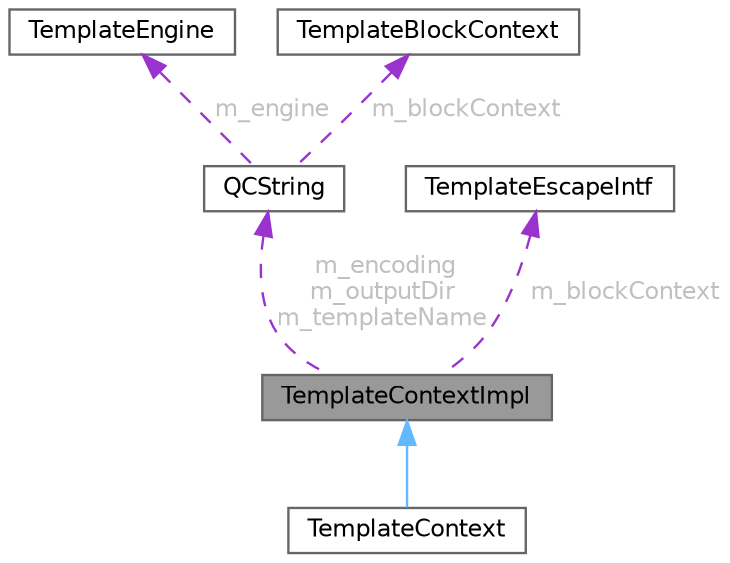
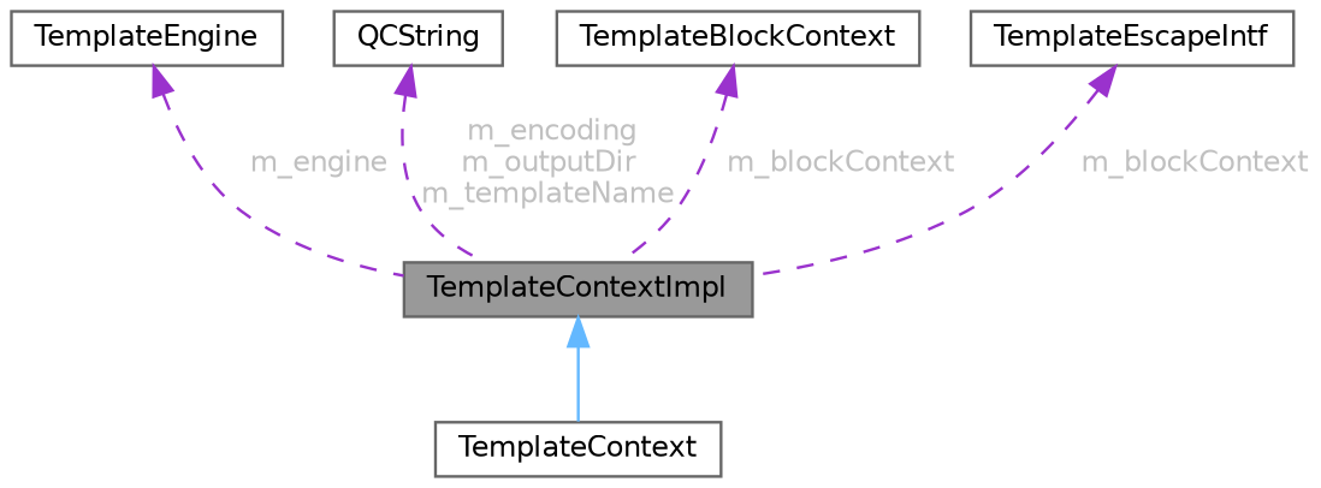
  digraph {
    node [color=gray40 fillcolor=white fontname=Helvetica fontsize=10 shape=box style=filled]
    edge [color=darkorchid3 dir=back fontname=Helvetica fontsize=10 labelfontname=Helvetica labelfontsize=10 style=dashed fontcolor=grey]
    n1 [fillcolor=grey60 fontcolor=black height=0.2 label=TemplateContextImpl width=0.4]
    n2 [height=0.2 label=TemplateContext width=0.4]
    n3 [height=0.2 label=TemplateEngine width=0.4]
    n4 [height=0.2 label=QCString width=0.4]
    n5 [height=0.2 label=TemplateBlockContext width=0.4]
    n6 [height=0.2 label=TemplateEscapeIntf width=0.4]
    n1 -> n2 [color=steelblue1 style=solid fontcolor=""]
-   n3 -> n4 [label=" m_engine"]
+   n3 -> n1 [label=" m_engine"]
    n4 -> n1 [label=" m_encoding\nm_outputDir\nm_templateName"]
-   n5 -> n4 [label=" m_blockContext"]
+   n5 -> n1 [label=" m_blockContext"]
    n6 -> n1 [label=" m_blockContext"]
  }
